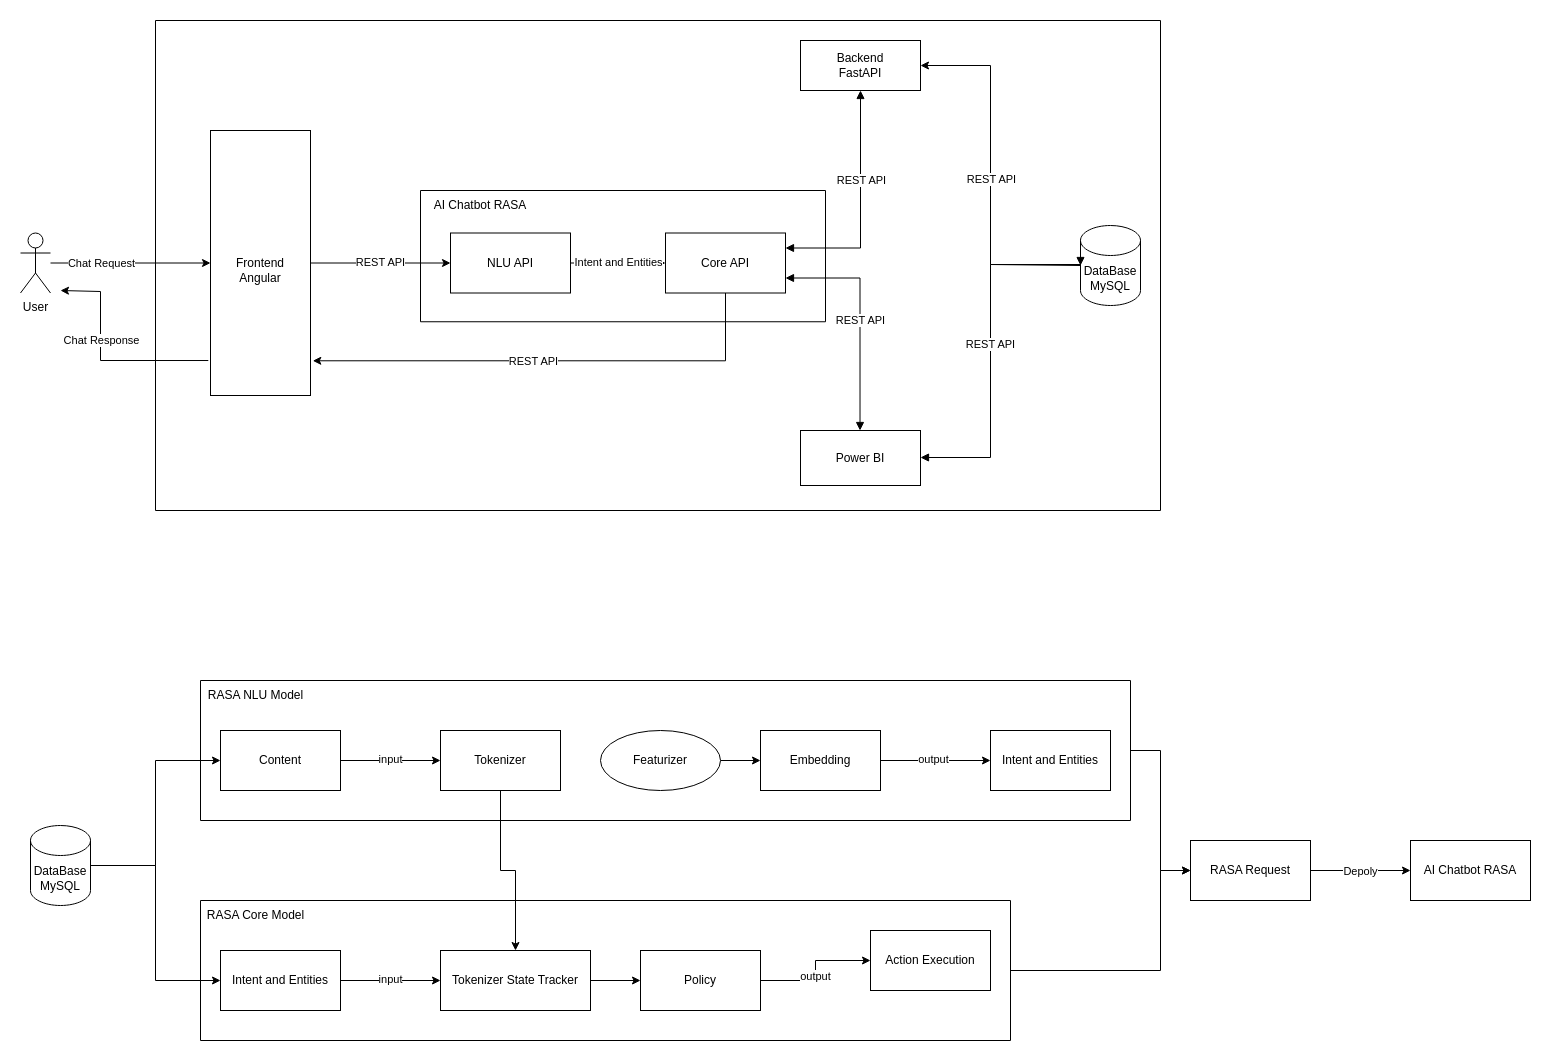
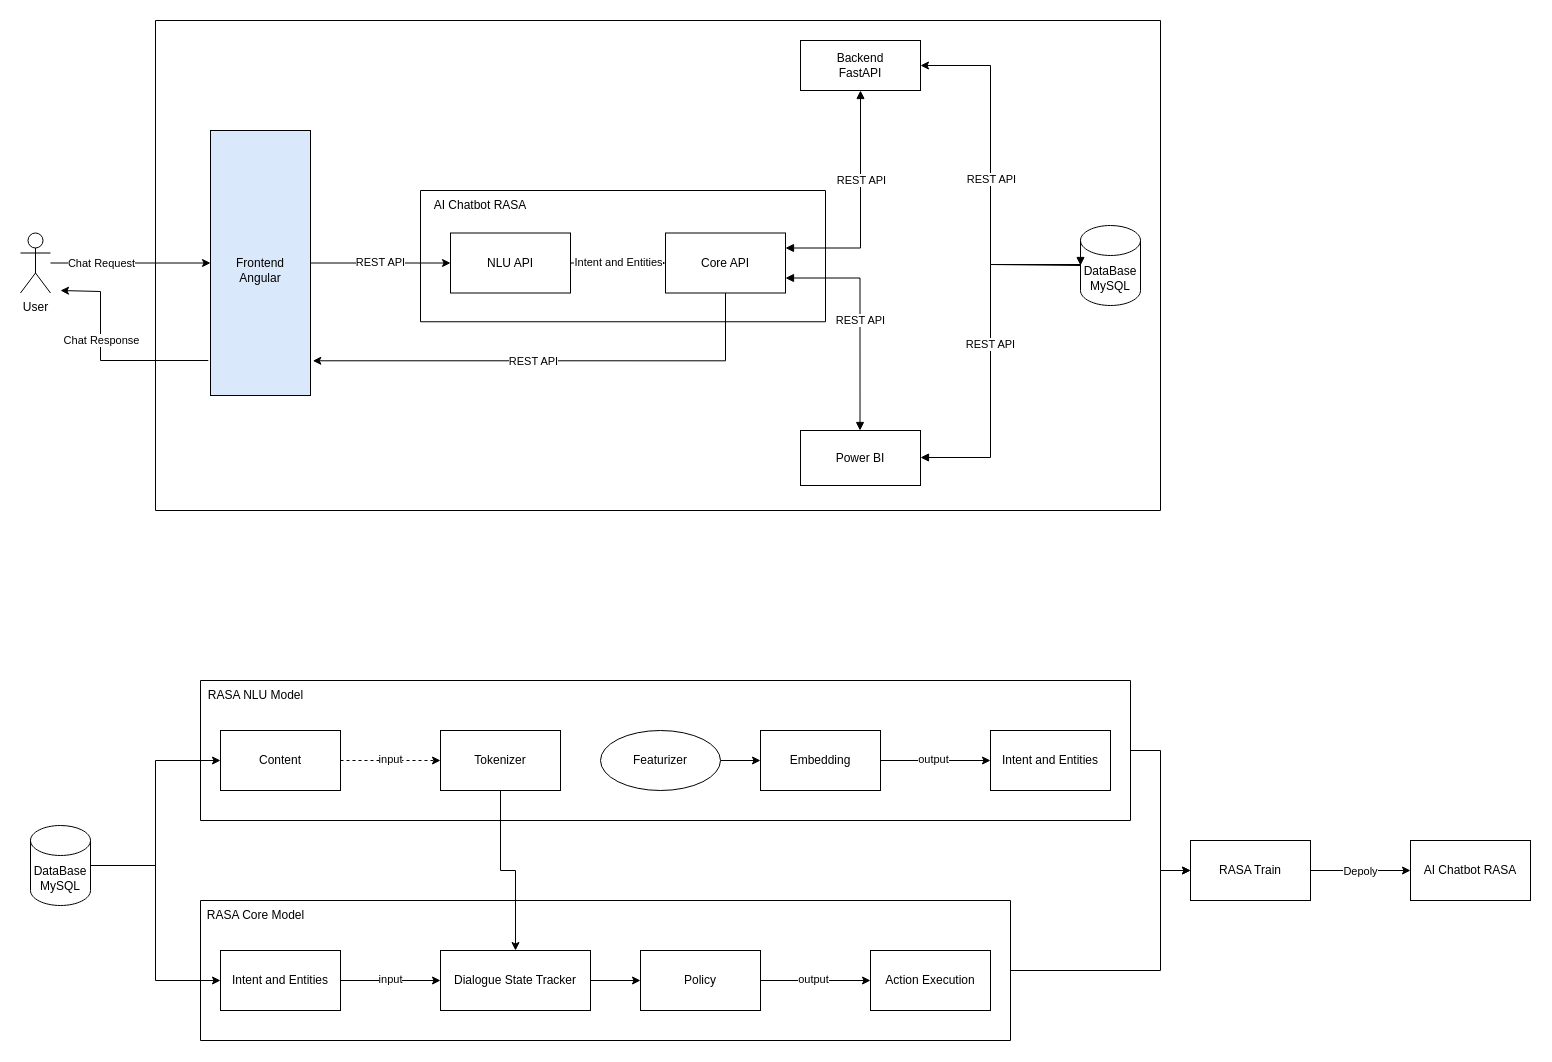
  <mxCell id="0" />
  <mxCell id="1" parent="0" />
  <mxCell id="2" value="" style="edgeStyle=orthogonalEdgeStyle;rounded=0;orthogonalLoop=1;jettySize=auto;html=1;entryX=0;entryY=0.5;entryDx=0;entryDy=0;" parent="1" source="4" target="22" edge="1"><mxGeometry relative="1" as="geometry" /></mxCell>
  <mxCell id="3" style="edgeStyle=orthogonalEdgeStyle;rounded=0;orthogonalLoop=1;jettySize=auto;html=1;exitX=1;exitY=0.5;exitDx=0;exitDy=0;exitPerimeter=0;entryX=0;entryY=0.5;entryDx=0;entryDy=0;" parent="1" source="4" target="34" edge="1"><mxGeometry relative="1" as="geometry" /></mxCell>
  <mxCell id="4" value="DataBase&lt;div&gt;&lt;/div&gt;&lt;div&gt;MySQL&lt;/div&gt;" style="shape=cylinder3;whiteSpace=wrap;html=1;boundedLbl=1;backgroundOutline=1;size=15;" parent="1" vertex="1"><mxGeometry x="30" y="825" width="60" height="80" as="geometry" /></mxCell>
  <mxCell id="5" value="&lt;div&gt;AI Chatbot RASA&lt;/div&gt;" style="rounded=1;whiteSpace=wrap;html=1;arcSize=0;" parent="1" vertex="1"><mxGeometry x="1410" y="840" width="120" height="60" as="geometry" /></mxCell>
  <mxCell id="6" value="" style="edgeStyle=orthogonalEdgeStyle;rounded=0;orthogonalLoop=1;jettySize=auto;html=1;exitX=1;exitY=0.5;exitDx=0;exitDy=0;" parent="1" source="37" target="5" edge="1"><mxGeometry relative="1" as="geometry"><mxPoint x="1360" y="870" as="sourcePoint" /></mxGeometry></mxCell>
  <mxCell id="7" value="Depoly" style="edgeLabel;html=1;align=center;verticalAlign=middle;resizable=0;points=[];" parent="6" vertex="1" connectable="0"><mxGeometry x="-0.025" y="-3" relative="1" as="geometry"><mxPoint y="-3" as="offset" /></mxGeometry></mxCell>
  <mxCell id="8" value="" style="group" parent="1" vertex="1" connectable="0"><mxGeometry x="440" y="730" width="600" height="60" as="geometry" /></mxCell>
  <mxCell id="9" value="" style="edgeStyle=orthogonalEdgeStyle;rounded=0;orthogonalLoop=1;jettySize=auto;html=1;" parent="8" source="10" target="36" edge="1"><mxGeometry relative="1" as="geometry" /></mxCell>
  <mxCell id="10" value="&lt;div&gt;Tokenizer&lt;/div&gt;" style="rounded=1;whiteSpace=wrap;html=1;arcSize=0;" parent="8" vertex="1"><mxGeometry width="120" height="60" as="geometry" /></mxCell>
  <mxCell id="11" value="" style="edgeStyle=orthogonalEdgeStyle;rounded=0;orthogonalLoop=1;jettySize=auto;html=1;" parent="8" source="12" target="13" edge="1"><mxGeometry relative="1" as="geometry" /></mxCell>
  <mxCell id="12" value="&lt;div&gt;Featurizer&lt;/div&gt;" style="ellipse;whiteSpace=wrap;html=1;arcSize=0;" parent="8" vertex="1"><mxGeometry x="160" width="120" height="60" as="geometry" /></mxCell>
  <mxCell id="13" value="&lt;div&gt;Embedding&lt;/div&gt;" style="rounded=1;whiteSpace=wrap;html=1;arcSize=0;" parent="8" vertex="1"><mxGeometry x="320" width="120" height="60" as="geometry" /></mxCell>
  <mxCell id="14" style="edgeStyle=orthogonalEdgeStyle;rounded=0;orthogonalLoop=1;jettySize=auto;html=1;exitX=1;exitY=0.5;exitDx=0;exitDy=0;entryX=0;entryY=0.5;entryDx=0;entryDy=0;" parent="1" source="15" target="37" edge="1"><mxGeometry relative="1" as="geometry" /></mxCell>
  <mxCell id="15" value="" style="swimlane;startSize=0;" parent="1" vertex="1"><mxGeometry x="200" y="680" width="930" height="140" as="geometry" /></mxCell>
  <mxCell id="16" value="RASA NLU Model" style="text;html=1;align=center;verticalAlign=middle;resizable=0;points=[];autosize=1;strokeColor=none;fillColor=none;" parent="15" vertex="1"><mxGeometry x="-5" width="120" height="30" as="geometry" /></mxCell>
  <mxCell id="17" value="&lt;div&gt;Intent and&amp;nbsp;&lt;span style=&quot;background-color: transparent; color: light-dark(rgb(0, 0, 0), rgb(255, 255, 255));&quot;&gt;Entities&lt;/span&gt;&lt;/div&gt;" style="rounded=1;whiteSpace=wrap;html=1;arcSize=0;" parent="1" vertex="1"><mxGeometry x="990" y="730" width="120" height="60" as="geometry" /></mxCell>
  <mxCell id="18" value="" style="edgeStyle=orthogonalEdgeStyle;rounded=0;orthogonalLoop=1;jettySize=auto;html=1;" parent="1" source="13" target="17" edge="1"><mxGeometry relative="1" as="geometry" /></mxCell>
  <mxCell id="19" value="output" style="edgeLabel;html=1;align=center;verticalAlign=middle;resizable=0;points=[];" parent="18" vertex="1" connectable="0"><mxGeometry x="-0.07" y="2" relative="1" as="geometry"><mxPoint x="1" as="offset" /></mxGeometry></mxCell>
- <mxCell id="20" value="" style="edgeStyle=orthogonalEdgeStyle;rounded=0;orthogonalLoop=1;jettySize=auto;html=1;" parent="1" source="22" target="10" edge="1"><mxGeometry relative="1" as="geometry" /></mxCell>
+ <mxCell id="20" value="" style="edgeStyle=orthogonalEdgeStyle;rounded=0;orthogonalLoop=1;jettySize=auto;html=1;dashed=1;" parent="1" source="22" target="10" edge="1"><mxGeometry relative="1" as="geometry" /></mxCell>
  <mxCell id="21" value="input" style="edgeLabel;html=1;align=center;verticalAlign=middle;resizable=0;points=[];" parent="20" vertex="1" connectable="0"><mxGeometry x="-0.027" y="2" relative="1" as="geometry"><mxPoint as="offset" /></mxGeometry></mxCell>
  <mxCell id="22" value="&lt;div&gt;Content&lt;/div&gt;" style="rounded=1;whiteSpace=wrap;html=1;arcSize=0;" parent="1" vertex="1"><mxGeometry x="220" y="730" width="120" height="60" as="geometry" /></mxCell>
  <mxCell id="23" style="edgeStyle=orthogonalEdgeStyle;rounded=0;orthogonalLoop=1;jettySize=auto;html=1;exitX=0.5;exitY=1;exitDx=0;exitDy=0;" parent="1" source="17" target="17" edge="1"><mxGeometry relative="1" as="geometry" /></mxCell>
  <mxCell id="24" style="edgeStyle=orthogonalEdgeStyle;rounded=0;orthogonalLoop=1;jettySize=auto;html=1;exitX=1;exitY=0.5;exitDx=0;exitDy=0;entryX=0;entryY=0.5;entryDx=0;entryDy=0;" parent="1" source="25" target="37" edge="1"><mxGeometry relative="1" as="geometry"><mxPoint x="1180" y="860" as="targetPoint" /><Array as="points"><mxPoint x="1160" y="970" /><mxPoint x="1160" y="870" /></Array></mxGeometry></mxCell>
  <mxCell id="25" value="" style="swimlane;startSize=0;" parent="1" vertex="1"><mxGeometry x="200" y="900" width="810" height="140" as="geometry" /></mxCell>
  <mxCell id="26" value="RASA Core Model" style="text;html=1;align=center;verticalAlign=middle;resizable=0;points=[];autosize=1;strokeColor=none;fillColor=none;" parent="25" vertex="1"><mxGeometry x="-5" width="120" height="30" as="geometry" /></mxCell>
  <mxCell id="27" value="Policy" style="rounded=1;whiteSpace=wrap;html=1;arcSize=0;" parent="25" vertex="1"><mxGeometry x="440" y="50" width="120" height="60" as="geometry" /></mxCell>
- <mxCell id="28" value="Action Execution" style="rounded=1;whiteSpace=wrap;html=1;arcSize=0;" parent="25" vertex="1"><mxGeometry x="670" y="30" width="120" height="60" as="geometry" /></mxCell>
+ <mxCell id="28" value="Action Execution" style="rounded=1;whiteSpace=wrap;html=1;arcSize=0;" parent="25" vertex="1"><mxGeometry x="670" y="50" width="120" height="60" as="geometry" /></mxCell>
  <mxCell id="29" style="edgeStyle=orthogonalEdgeStyle;rounded=0;orthogonalLoop=1;jettySize=auto;html=1;exitX=0.5;exitY=1;exitDx=0;exitDy=0;" parent="25" source="28" target="28" edge="1"><mxGeometry relative="1" as="geometry" /></mxCell>
  <mxCell id="30" value="" style="edgeStyle=orthogonalEdgeStyle;rounded=0;orthogonalLoop=1;jettySize=auto;html=1;exitX=1;exitY=0.5;exitDx=0;exitDy=0;" parent="25" source="27" target="28" edge="1"><mxGeometry relative="1" as="geometry"><mxPoint x="680" y="80" as="sourcePoint" /></mxGeometry></mxCell>
  <mxCell id="31" value="output" style="edgeLabel;html=1;align=center;verticalAlign=middle;resizable=0;points=[];" parent="30" vertex="1" connectable="0"><mxGeometry x="-0.07" y="2" relative="1" as="geometry"><mxPoint x="1" as="offset" /></mxGeometry></mxCell>
  <mxCell id="32" value="" style="edgeStyle=orthogonalEdgeStyle;rounded=0;orthogonalLoop=1;jettySize=auto;html=1;" parent="1" source="34" target="36" edge="1"><mxGeometry relative="1" as="geometry" /></mxCell>
  <mxCell id="33" value="input" style="edgeLabel;html=1;align=center;verticalAlign=middle;resizable=0;points=[];" parent="32" vertex="1" connectable="0"><mxGeometry x="-0.027" y="2" relative="1" as="geometry"><mxPoint as="offset" /></mxGeometry></mxCell>
  <mxCell id="34" value="Intent and&amp;nbsp;&lt;span style=&quot;color: light-dark(rgb(0, 0, 0), rgb(255, 255, 255)); background-color: transparent;&quot;&gt;Entities&lt;/span&gt;" style="rounded=1;whiteSpace=wrap;html=1;arcSize=0;" parent="1" vertex="1"><mxGeometry x="220" y="950" width="120" height="60" as="geometry" /></mxCell>
  <mxCell id="35" value="" style="edgeStyle=orthogonalEdgeStyle;rounded=0;orthogonalLoop=1;jettySize=auto;html=1;" parent="1" source="36" target="27" edge="1"><mxGeometry relative="1" as="geometry" /></mxCell>
- <mxCell id="36" value="Tokenizer State Tracker" style="rounded=1;whiteSpace=wrap;html=1;arcSize=0;" parent="1" vertex="1"><mxGeometry x="440" y="950" width="150" height="60" as="geometry" /></mxCell>
- <mxCell id="37" value="RASA Request" style="rounded=1;whiteSpace=wrap;html=1;arcSize=0;" parent="1" vertex="1"><mxGeometry x="1190" y="840" width="120" height="60" as="geometry" /></mxCell>
+ <mxCell id="36" value="Dialogue State Tracker" style="rounded=1;whiteSpace=wrap;html=1;arcSize=0;" parent="1" vertex="1"><mxGeometry x="440" y="950" width="150" height="60" as="geometry" /></mxCell>
+ <mxCell id="37" value="RASA Train" style="rounded=1;whiteSpace=wrap;html=1;arcSize=0;" parent="1" vertex="1"><mxGeometry x="1190" y="840" width="120" height="60" as="geometry" /></mxCell>
  <mxCell id="38" style="edgeStyle=orthogonalEdgeStyle;rounded=0;orthogonalLoop=1;jettySize=auto;html=1;exitX=0.5;exitY=1;exitDx=0;exitDy=0;" parent="1" source="37" target="37" edge="1"><mxGeometry relative="1" as="geometry" /></mxCell>
  <mxCell id="39" style="edgeStyle=orthogonalEdgeStyle;rounded=0;orthogonalLoop=1;jettySize=auto;html=1;" edge="1" parent="1" source="41" target="47"><mxGeometry relative="1" as="geometry"><mxPoint x="245" y="235" as="targetPoint" /></mxGeometry></mxCell>
  <mxCell id="40" value="Chat Request" style="edgeLabel;html=1;align=center;verticalAlign=middle;resizable=0;points=[];" vertex="1" connectable="0" parent="39"><mxGeometry x="-0.583" y="1" relative="1" as="geometry"><mxPoint x="17" y="1" as="offset" /></mxGeometry></mxCell>
  <mxCell id="41" value="User" style="shape=umlActor;verticalLabelPosition=bottom;verticalAlign=top;html=1;outlineConnect=0;" vertex="1" parent="1"><mxGeometry x="20" y="232.5" width="30" height="60" as="geometry" /></mxCell>
  <mxCell id="42" value="" style="swimlane;startSize=0;" vertex="1" parent="1"><mxGeometry x="155" y="20" width="1005" height="490" as="geometry"><mxRectangle x="230" y="240" width="50" height="40" as="alternateBounds" /></mxGeometry></mxCell>
  <mxCell id="43" value="DataBase&lt;div&gt;&lt;/div&gt;&lt;div&gt;MySQL&lt;/div&gt;" style="shape=cylinder3;whiteSpace=wrap;html=1;boundedLbl=1;backgroundOutline=1;size=15;" vertex="1" parent="42"><mxGeometry x="925" y="205" width="60" height="80" as="geometry" /></mxCell>
  <mxCell id="44" value="&lt;div&gt;Backend&lt;/div&gt;&lt;div&gt;FastAPI &lt;/div&gt;" style="rounded=1;whiteSpace=wrap;html=1;arcSize=0;" vertex="1" parent="42"><mxGeometry x="645" y="20" width="120" height="50" as="geometry" /></mxCell>
  <mxCell id="45" style="edgeStyle=orthogonalEdgeStyle;rounded=0;orthogonalLoop=1;jettySize=auto;html=1;exitX=1;exitY=0.5;exitDx=0;exitDy=0;entryX=0;entryY=0.5;entryDx=0;entryDy=0;" edge="1" parent="42" source="47" target="54"><mxGeometry relative="1" as="geometry" /></mxCell>
  <mxCell id="46" value="REST API" style="edgeLabel;html=1;align=center;verticalAlign=middle;resizable=0;points=[];" vertex="1" connectable="0" parent="45"><mxGeometry x="-0.014" y="4" relative="1" as="geometry"><mxPoint y="3" as="offset" /></mxGeometry></mxCell>
- <mxCell id="47" value="&lt;div&gt;&lt;br&gt;&lt;/div&gt;&lt;div&gt;Frontend &lt;/div&gt;&lt;div&gt;Angular&lt;/div&gt;" style="rounded=1;whiteSpace=wrap;html=1;arcSize=0;" vertex="1" parent="42"><mxGeometry x="55" y="110" width="100" height="265" as="geometry" /></mxCell>
+ <mxCell id="47" value="&lt;div&gt;&lt;br&gt;&lt;/div&gt;&lt;div&gt;Frontend &lt;/div&gt;&lt;div&gt;Angular&lt;/div&gt;" style="rounded=1;whiteSpace=wrap;html=1;arcSize=0;fillColor=#dae8fc;" vertex="1" parent="42"><mxGeometry x="55" y="110" width="100" height="265" as="geometry" /></mxCell>
  <mxCell id="48" value="" style="endArrow=block;startArrow=block;endFill=1;startFill=1;html=1;rounded=0;edgeStyle=orthogonalEdgeStyle;entryX=1;entryY=0.25;entryDx=0;entryDy=0;exitX=0.5;exitY=1;exitDx=0;exitDy=0;" edge="1" parent="42" source="44" target="55"><mxGeometry width="160" relative="1" as="geometry"><mxPoint x="530" y="110" as="sourcePoint" /><mxPoint x="530" y="212.5" as="targetPoint" /><Array as="points"><mxPoint x="705" y="227" /></Array></mxGeometry></mxCell>
  <mxCell id="49" value="REST API" style="edgeLabel;html=1;align=center;verticalAlign=middle;resizable=0;points=[];" vertex="1" connectable="0" parent="48"><mxGeometry x="-0.131" y="2" relative="1" as="geometry"><mxPoint x="-2" y="-12" as="offset" /></mxGeometry></mxCell>
  <mxCell id="50" value="" style="endArrow=block;startArrow=block;endFill=1;startFill=1;html=1;rounded=0;edgeStyle=orthogonalEdgeStyle;entryX=0.496;entryY=0;entryDx=0;entryDy=0;entryPerimeter=0;exitX=1;exitY=0.75;exitDx=0;exitDy=0;" edge="1" parent="42" source="55" target="60"><mxGeometry width="160" relative="1" as="geometry"><mxPoint x="409.47" y="272.5" as="sourcePoint" /><mxPoint x="409.47" y="317.5" as="targetPoint" /><Array as="points" /></mxGeometry></mxCell>
  <mxCell id="51" value="REST API" style="edgeLabel;html=1;align=center;verticalAlign=middle;resizable=0;points=[];" vertex="1" connectable="0" parent="50"><mxGeometry x="-0.131" y="2" relative="1" as="geometry"><mxPoint x="-2" y="18" as="offset" /></mxGeometry></mxCell>
  <mxCell id="52" value="" style="swimlane;startSize=0;" vertex="1" parent="42"><mxGeometry x="265" y="170" width="405" height="131.25" as="geometry" /></mxCell>
  <mxCell id="53" value="AI Chatbot RASA" style="text;html=1;align=center;verticalAlign=middle;whiteSpace=wrap;rounded=0;" vertex="1" parent="52"><mxGeometry width="120" height="30" as="geometry" /></mxCell>
  <mxCell id="54" value="&lt;div&gt;NLU API&lt;/div&gt;" style="rounded=1;whiteSpace=wrap;html=1;arcSize=0;" vertex="1" parent="52"><mxGeometry x="30" y="42.5" width="120" height="60" as="geometry" /></mxCell>
  <mxCell id="55" value="&lt;div&gt;Core API&lt;/div&gt;" style="rounded=1;whiteSpace=wrap;html=1;arcSize=0;" vertex="1" parent="52"><mxGeometry x="245" y="42.5" width="120" height="60" as="geometry" /></mxCell>
  <mxCell id="56" value="" style="edgeStyle=orthogonalEdgeStyle;rounded=0;orthogonalLoop=1;jettySize=auto;html=1;" edge="1" parent="52" source="54" target="55"><mxGeometry relative="1" as="geometry" /></mxCell>
  <mxCell id="57" value="Intent and Entities" style="edgeLabel;html=1;align=center;verticalAlign=middle;resizable=0;points=[];" vertex="1" connectable="0" parent="56"><mxGeometry y="1" relative="1" as="geometry"><mxPoint x="-1" as="offset" /></mxGeometry></mxCell>
  <mxCell id="58" value="" style="endArrow=block;startArrow=block;endFill=1;startFill=1;html=1;rounded=0;edgeStyle=orthogonalEdgeStyle;exitX=0;exitY=0.5;exitDx=0;exitDy=0;exitPerimeter=0;" edge="1" parent="42" source="43" target="60"><mxGeometry width="160" relative="1" as="geometry"><mxPoint x="853" y="618.75" as="sourcePoint" /><mxPoint x="1140" y="423" as="targetPoint" /><Array as="points"><mxPoint x="835" y="244" /><mxPoint x="835" y="437" /></Array></mxGeometry></mxCell>
  <mxCell id="59" value="REST API" style="edgeLabel;html=1;align=center;verticalAlign=middle;resizable=0;points=[];" vertex="1" connectable="0" parent="58"><mxGeometry x="-0.037" y="-1" relative="1" as="geometry"><mxPoint as="offset" /></mxGeometry></mxCell>
  <mxCell id="60" value="&lt;div&gt;Power BI&lt;/div&gt;" style="rounded=1;whiteSpace=wrap;html=1;arcSize=0;" vertex="1" parent="42"><mxGeometry x="645" y="410" width="120" height="55" as="geometry" /></mxCell>
  <mxCell id="61" value="" style="endArrow=classic;html=1;rounded=0;entryX=1;entryY=0.5;entryDx=0;entryDy=0;exitX=0;exitY=0.5;exitDx=0;exitDy=0;exitPerimeter=0;" edge="1" parent="42" source="43" target="44"><mxGeometry width="50" height="50" relative="1" as="geometry"><mxPoint x="625" y="350" as="sourcePoint" /><mxPoint x="675" y="300" as="targetPoint" /><Array as="points"><mxPoint x="835" y="244" /><mxPoint x="835" y="45" /></Array></mxGeometry></mxCell>
  <mxCell id="62" value="&lt;span style=&quot;color: rgba(0, 0, 0, 0); font-family: monospace; font-size: 0px; text-align: start; background-color: rgb(251, 251, 251);&quot;&gt;%3CmxGraphModel%3E%3Croot%3E%3CmxCell%20id%3D%220%22%2F%3E%3CmxCell%20id%3D%221%22%20parent%3D%220%22%2F%3E%3CmxCell%20id%3D%222%22%20value%3D%22REST%20API%22%20style%3D%22edgeLabel%3Bhtml%3D1%3Balign%3Dcenter%3BverticalAlign%3Dmiddle%3Bresizable%3D0%3Bpoints%3D%5B%5D%3B%22%20vertex%3D%221%22%20connectable%3D%220%22%20parent%3D%221%22%3E%3CmxGeometry%20x%3D%221032.0%22%20y%3D%22500.625%22%20as%3D%22geometry%22%2F%3E%3C%2FmxCell%3E%3C%2Froot%3E%3C%2FmxGraphModel%3E&lt;/span&gt;" style="edgeLabel;html=1;align=center;verticalAlign=middle;resizable=0;points=[];" vertex="1" connectable="0" parent="61"><mxGeometry x="0.192" relative="1" as="geometry"><mxPoint as="offset" /></mxGeometry></mxCell>
  <mxCell id="63" value="&lt;span style=&quot;color: rgba(0, 0, 0, 0); font-family: monospace; font-size: 0px; text-align: start; background-color: rgb(251, 251, 251);&quot;&gt;%3CmxGraphModel%3E%3Croot%3E%3CmxCell%20id%3D%220%22%2F%3E%3CmxCell%20id%3D%221%22%20parent%3D%220%22%2F%3E%3CmxCell%20id%3D%222%22%20value%3D%22REST%20API%22%20style%3D%22edgeLabel%3Bhtml%3D1%3Balign%3Dcenter%3BverticalAlign%3Dmiddle%3Bresizable%3D0%3Bpoints%3D%5B%5D%3B%22%20vertex%3D%221%22%20connectable%3D%220%22%20parent%3D%221%22%3E%3CmxGeometry%20x%3D%221032.0%22%20y%3D%22500.625%22%20as%3D%22geometry%22%2F%3E%3C%2FmxCell%3E%3C%2Froot%3E%3C%2FmxGraphModel%3E&lt;/span&gt;" style="edgeLabel;html=1;align=center;verticalAlign=middle;resizable=0;points=[];" vertex="1" connectable="0" parent="61"><mxGeometry x="-0.021" relative="1" as="geometry"><mxPoint as="offset" /></mxGeometry></mxCell>
  <mxCell id="64" value="REST API" style="edgeLabel;html=1;align=center;verticalAlign=middle;resizable=0;points=[];" vertex="1" connectable="0" parent="61"><mxGeometry x="-0.021" relative="1" as="geometry"><mxPoint as="offset" /></mxGeometry></mxCell>
  <mxCell id="65" style="edgeStyle=orthogonalEdgeStyle;rounded=0;orthogonalLoop=1;jettySize=auto;html=1;exitX=0.5;exitY=1;exitDx=0;exitDy=0;entryX=1.023;entryY=0.869;entryDx=0;entryDy=0;entryPerimeter=0;" edge="1" parent="42" source="55" target="47"><mxGeometry relative="1" as="geometry" /></mxCell>
  <mxCell id="66" value="REST API" style="edgeLabel;html=1;align=center;verticalAlign=middle;resizable=0;points=[];" vertex="1" connectable="0" parent="65"><mxGeometry x="0.083" relative="1" as="geometry"><mxPoint as="offset" /></mxGeometry></mxCell>
  <mxCell id="67" style="edgeStyle=orthogonalEdgeStyle;rounded=0;orthogonalLoop=1;jettySize=auto;html=1;exitX=-0.022;exitY=0.868;exitDx=0;exitDy=0;exitPerimeter=0;" edge="1" parent="1" source="47"><mxGeometry relative="1" as="geometry"><mxPoint x="358" y="380" as="sourcePoint" /><mxPoint x="60" y="290" as="targetPoint" /><Array as="points"><mxPoint x="100" y="360" /><mxPoint x="100" y="291" /></Array></mxGeometry></mxCell>
  <mxCell id="68" value="Chat Response" style="edgeLabel;html=1;align=center;verticalAlign=middle;resizable=0;points=[];" vertex="1" connectable="0" parent="67"><mxGeometry x="0.083" relative="1" as="geometry"><mxPoint y="-11" as="offset" /></mxGeometry></mxCell>
